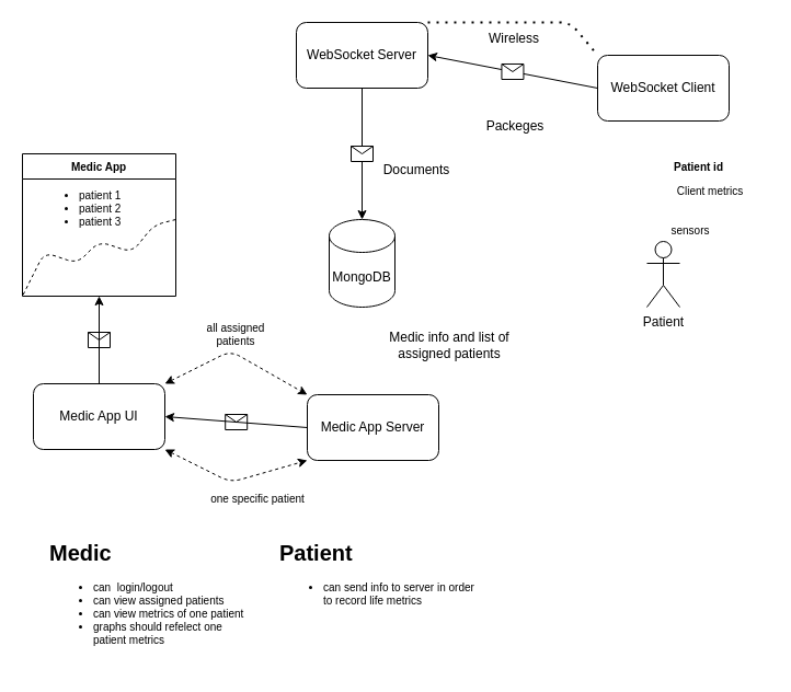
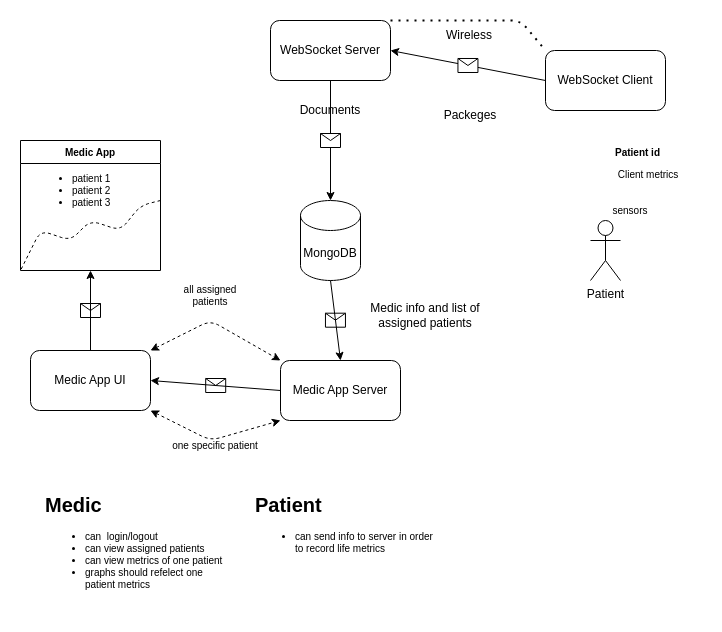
  <mxCell id="0" />
  <mxCell id="1" parent="0" />
  <mxCell id="2" value="Medic App UI" style="rounded=1;whiteSpace=wrap;html=1;" vertex="1" parent="1"><mxGeometry x="30" y="350" width="120" height="60" as="geometry" /></mxCell>
  <mxCell id="3" value="WebSocket Client" style="rounded=1;whiteSpace=wrap;html=1;" vertex="1" parent="1"><mxGeometry x="545" y="50" width="120" height="60" as="geometry" /></mxCell>
  <mxCell id="4" value="Medic App Server" style="rounded=1;whiteSpace=wrap;html=1;" vertex="1" parent="1"><mxGeometry x="280" y="360" width="120" height="60" as="geometry" /></mxCell>
  <mxCell id="5" value="WebSocket Server" style="rounded=1;whiteSpace=wrap;html=1;" vertex="1" parent="1"><mxGeometry x="270" y="20" width="120" height="60" as="geometry" /></mxCell>
  <mxCell id="6" value="Patient" style="shape=umlActor;verticalLabelPosition=bottom;verticalAlign=top;html=1;outlineConnect=0;" vertex="1" parent="1"><mxGeometry x="590" y="220" width="30" height="60" as="geometry" /></mxCell>
  <mxCell id="7" value="" style="endArrow=classic;html=1;exitX=0;exitY=0.5;exitDx=0;exitDy=0;entryX=1;entryY=0.5;entryDx=0;entryDy=0;" edge="1" parent="1" source="3" target="5"><mxGeometry relative="1" as="geometry"><mxPoint x="350" y="140" as="sourcePoint" /><mxPoint x="450" y="140" as="targetPoint" /></mxGeometry></mxCell>
  <mxCell id="8" value="" style="shape=message;html=1;outlineConnect=0;" vertex="1" parent="7"><mxGeometry width="20" height="14" relative="1" as="geometry"><mxPoint x="-10" y="-7" as="offset" /></mxGeometry></mxCell>
  <mxCell id="9" value="Packeges" style="text;html=1;strokeColor=none;fillColor=none;align=center;verticalAlign=middle;whiteSpace=wrap;rounded=0;" vertex="1" parent="1"><mxGeometry x="440" y="100" width="60" height="30" as="geometry" /></mxCell>
  <mxCell id="10" value="" style="endArrow=none;dashed=1;html=1;dashPattern=1 3;strokeWidth=2;exitX=1;exitY=0;exitDx=0;exitDy=0;entryX=0;entryY=0;entryDx=0;entryDy=0;" edge="1" parent="1" source="5" target="3"><mxGeometry width="50" height="50" relative="1" as="geometry"><mxPoint x="480" y="170" as="sourcePoint" /><mxPoint x="530" y="120" as="targetPoint" /><Array as="points"><mxPoint x="420" y="20" /><mxPoint x="520" y="20" /></Array></mxGeometry></mxCell>
  <mxCell id="11" value="Wireless" style="text;strokeColor=none;fillColor=none;align=left;verticalAlign=middle;spacingLeft=4;spacingRight=4;overflow=hidden;points=[[0,0.5],[1,0.5]];portConstraint=eastwest;rotatable=0;whiteSpace=wrap;html=1;" vertex="1" parent="1"><mxGeometry x="440" y="20" width="80" height="30" as="geometry" /></mxCell>
  <mxCell id="12" value="MongoDB" style="shape=cylinder3;whiteSpace=wrap;html=1;boundedLbl=1;backgroundOutline=1;size=15;" vertex="1" parent="1"><mxGeometry x="300" y="200" width="60" height="80" as="geometry" /></mxCell>
  <mxCell id="13" value="" style="endArrow=classic;html=1;exitX=0.5;exitY=1;exitDx=0;exitDy=0;entryX=0.5;entryY=0;entryDx=0;entryDy=0;entryPerimeter=0;" edge="1" parent="1" source="5" target="12"><mxGeometry relative="1" as="geometry"><mxPoint x="170" y="160" as="sourcePoint" /><mxPoint x="270" y="160" as="targetPoint" /></mxGeometry></mxCell>
  <mxCell id="14" value="" style="shape=message;html=1;outlineConnect=0;" vertex="1" parent="13"><mxGeometry width="20" height="14" relative="1" as="geometry"><mxPoint x="-10" y="-7" as="offset" /></mxGeometry></mxCell>
- <mxCell id="15" value="Documents" style="text;html=1;strokeColor=none;fillColor=none;align=center;verticalAlign=middle;whiteSpace=wrap;rounded=0;" vertex="1" parent="1"><mxGeometry x="350" y="140" width="60" height="30" as="geometry" /></mxCell>
+ <mxCell id="15" value="Documents" style="text;html=1;strokeColor=none;fillColor=none;align=center;verticalAlign=middle;whiteSpace=wrap;rounded=0;" vertex="1" parent="1"><mxGeometry x="300" y="95" width="60" height="30" as="geometry" /></mxCell>
  <mxCell id="16" value="&lt;h1 style=&quot;font-size: 10px;&quot;&gt;&lt;font style=&quot;font-size: 10px;&quot;&gt;Patient id&lt;/font&gt;&lt;/h1&gt;&lt;p style=&quot;font-size: 10px;&quot;&gt;&amp;nbsp;Client metrics&lt;/p&gt;" style="text;html=1;strokeColor=none;fillColor=none;spacing=5;spacingTop=-20;whiteSpace=wrap;overflow=hidden;rounded=0;perimeterSpacing=1;" vertex="1" parent="1"><mxGeometry x="610" y="150" width="90" height="40" as="geometry" /></mxCell>
  <mxCell id="17" value="sensors" style="text;html=1;strokeColor=none;fillColor=none;align=center;verticalAlign=middle;whiteSpace=wrap;rounded=0;fontSize=10;" vertex="1" parent="1"><mxGeometry x="610" y="200" width="40" height="20" as="geometry" /></mxCell>
- <mxCell id="20" value="Medic info and list of assigned patients" style="text;html=1;strokeColor=none;fillColor=none;align=center;verticalAlign=middle;whiteSpace=wrap;rounded=0;" vertex="1" parent="1"><mxGeometry x="350" y="300" width="120" height="30" as="geometry" /></mxCell>
+ <mxCell id="18" value="" style="endArrow=classic;html=1;fontSize=10;exitX=0.5;exitY=1;exitDx=0;exitDy=0;exitPerimeter=0;entryX=0.5;entryY=0;entryDx=0;entryDy=0;" edge="1" parent="1" source="12" target="4"><mxGeometry relative="1" as="geometry"><mxPoint x="290" y="300" as="sourcePoint" /><mxPoint x="390" y="300" as="targetPoint" /></mxGeometry></mxCell>
+ <mxCell id="19" value="" style="shape=message;html=1;outlineConnect=0;rounded=0;strokeColor=default;fontSize=10;fillColor=none;" vertex="1" parent="18"><mxGeometry width="20" height="14" relative="1" as="geometry"><mxPoint x="-10" y="-7" as="offset" /></mxGeometry></mxCell>
+ <mxCell id="20" value="Medic info and list of assigned patients" style="text;html=1;strokeColor=none;fillColor=none;align=center;verticalAlign=middle;whiteSpace=wrap;rounded=0;" vertex="1" parent="1"><mxGeometry x="365" y="300" width="120" height="30" as="geometry" /></mxCell>
  <mxCell id="21" value="Medic App" style="swimlane;whiteSpace=wrap;html=1;rounded=0;strokeColor=default;fontSize=10;fillColor=none;glass=0;" vertex="1" parent="1"><mxGeometry x="20" y="140" width="140" height="130" as="geometry" /></mxCell>
  <mxCell id="22" value="&lt;ul&gt;&lt;li&gt;patient 1&lt;/li&gt;&lt;li&gt;patient&amp;nbsp;2&lt;/li&gt;&lt;li&gt;patient&amp;nbsp;3&lt;/li&gt;&lt;/ul&gt;" style="text;strokeColor=none;fillColor=none;html=1;whiteSpace=wrap;verticalAlign=middle;overflow=hidden;rounded=0;fontSize=10;" vertex="1" parent="21"><mxGeometry x="10" y="10" width="100" height="80" as="geometry" /></mxCell>
  <mxCell id="23" value="" style="endArrow=classic;html=1;fontSize=10;exitX=0;exitY=0.5;exitDx=0;exitDy=0;entryX=1;entryY=0.5;entryDx=0;entryDy=0;" edge="1" parent="1" source="4" target="2"><mxGeometry relative="1" as="geometry"><mxPoint x="290" y="270" as="sourcePoint" /><mxPoint x="390" y="270" as="targetPoint" /></mxGeometry></mxCell>
  <mxCell id="24" value="" style="shape=message;html=1;outlineConnect=0;rounded=0;strokeColor=default;fontSize=10;fillColor=none;" vertex="1" parent="23"><mxGeometry width="20" height="14" relative="1" as="geometry"><mxPoint x="-10" y="-7" as="offset" /></mxGeometry></mxCell>
  <mxCell id="25" value="" style="endArrow=none;dashed=1;html=1;fontSize=10;entryX=0;entryY=1;entryDx=0;entryDy=0;" edge="1" parent="1" target="21"><mxGeometry width="50" height="50" relative="1" as="geometry"><mxPoint x="160" y="200" as="sourcePoint" /><mxPoint x="350" y="270" as="targetPoint" /><Array as="points"><mxPoint x="140" y="205" /><mxPoint x="120" y="230" /><mxPoint x="90" y="220" /><mxPoint x="70" y="240" /><mxPoint x="40" y="230" /></Array></mxGeometry></mxCell>
  <mxCell id="26" value="" style="endArrow=classic;html=1;fontSize=10;exitX=0.5;exitY=0;exitDx=0;exitDy=0;entryX=0.5;entryY=1;entryDx=0;entryDy=0;" edge="1" parent="1" source="2" target="21"><mxGeometry relative="1" as="geometry"><mxPoint x="300" y="260" as="sourcePoint" /><mxPoint x="400" y="260" as="targetPoint" /></mxGeometry></mxCell>
  <mxCell id="27" value="" style="shape=message;html=1;outlineConnect=0;rounded=0;glass=0;strokeColor=default;fontSize=10;fillColor=none;" vertex="1" parent="26"><mxGeometry width="20" height="14" relative="1" as="geometry"><mxPoint x="-10" y="-7" as="offset" /></mxGeometry></mxCell>
- <mxCell id="28" value="all assigned patients" style="text;html=1;strokeColor=none;fillColor=none;align=center;verticalAlign=middle;whiteSpace=wrap;rounded=0;glass=0;fontSize=10;" vertex="1" parent="1"><mxGeometry x="170" y="290" width="90" height="30" as="geometry" /></mxCell>
- <mxCell id="29" value="one specific patient" style="text;html=1;strokeColor=none;fillColor=none;align=center;verticalAlign=middle;whiteSpace=wrap;rounded=0;glass=0;fontSize=10;" vertex="1" parent="1"><mxGeometry x="190" y="440" width="90" height="30" as="geometry" /></mxCell>
+ <mxCell id="28" value="all assigned patients" style="text;html=1;strokeColor=none;fillColor=none;align=center;verticalAlign=middle;whiteSpace=wrap;rounded=0;glass=0;fontSize=10;" vertex="1" parent="1"><mxGeometry x="165" y="280" width="90" height="30" as="geometry" /></mxCell>
+ <mxCell id="29" value="one specific patient" style="text;html=1;strokeColor=none;fillColor=none;align=center;verticalAlign=middle;whiteSpace=wrap;rounded=0;glass=0;fontSize=10;" vertex="1" parent="1"><mxGeometry x="170" y="430" width="90" height="30" as="geometry" /></mxCell>
  <mxCell id="30" value="" style="endArrow=classic;html=1;fontSize=10;exitX=1;exitY=0;exitDx=0;exitDy=0;entryX=0;entryY=0;entryDx=0;entryDy=0;dashed=1;startArrow=classic;startFill=1;" edge="1" parent="1" source="2" target="4"><mxGeometry width="50" height="50" relative="1" as="geometry"><mxPoint x="320" y="310" as="sourcePoint" /><mxPoint x="370" y="260" as="targetPoint" /><Array as="points"><mxPoint x="210" y="320" /></Array></mxGeometry></mxCell>
  <mxCell id="31" value="" style="endArrow=classic;html=1;dashed=1;fontSize=10;exitX=1;exitY=1;exitDx=0;exitDy=0;entryX=0;entryY=1;entryDx=0;entryDy=0;startArrow=classic;startFill=1;endFill=1;" edge="1" parent="1" source="2" target="4"><mxGeometry width="50" height="50" relative="1" as="geometry"><mxPoint x="320" y="310" as="sourcePoint" /><mxPoint x="370" y="260" as="targetPoint" /><Array as="points"><mxPoint x="210" y="440" /></Array></mxGeometry></mxCell>
  <mxCell id="32" value="&lt;h1&gt;Medic&lt;/h1&gt;&lt;p&gt;&lt;/p&gt;&lt;ul&gt;&lt;li&gt;can&amp;nbsp; login/logout&lt;/li&gt;&lt;li&gt;can view assigned patients&lt;/li&gt;&lt;li&gt;can view metrics of one patient&lt;/li&gt;&lt;li&gt;graphs should refelect one patient metrics&lt;/li&gt;&lt;/ul&gt;&lt;p&gt;&lt;/p&gt;" style="text;html=1;strokeColor=none;fillColor=none;spacing=5;spacingTop=-20;whiteSpace=wrap;overflow=hidden;rounded=0;glass=0;fontSize=10;" vertex="1" parent="1"><mxGeometry x="40" y="490" width="190" height="120" as="geometry" /></mxCell>
  <mxCell id="33" value="&lt;h1&gt;Patient&lt;/h1&gt;&lt;p&gt;&lt;/p&gt;&lt;ul&gt;&lt;li&gt;can send info to server in order to record life metrics&lt;/li&gt;&lt;/ul&gt;&lt;p&gt;&lt;/p&gt;" style="text;html=1;strokeColor=none;fillColor=none;spacing=5;spacingTop=-20;whiteSpace=wrap;overflow=hidden;rounded=0;glass=0;fontSize=10;" vertex="1" parent="1"><mxGeometry x="250" y="490" width="190" height="120" as="geometry" /></mxCell>
